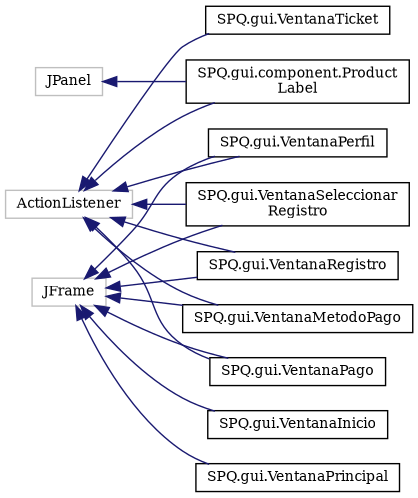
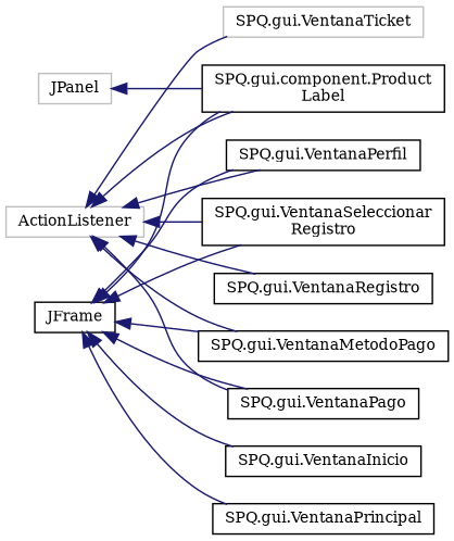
  digraph {
    fontname="DejaVu Serif"
    rankdir=LR
    node [color=black fillcolor=white fontname="DejaVu Serif" fontsize=10 shape=record style=filled]
    edge [color=midnightblue dir=back fontname="DejaVu Serif" fontsize=10 labelfontname=Helvetica labelfontsize=10 style=solid]
    n1 [color=grey75 height=0.2 label=ActionListener width=0.4]
    n2 [height=0.2 label="SPQ.gui.component.Product\lLabel" width=0.4]
    n3 [height=0.2 label="SPQ.gui.VentanaMetodoPago" width=0.4]
    n4 [height=0.2 label="SPQ.gui.VentanaPago" width=0.4]
    n5 [height=0.2 label="SPQ.gui.VentanaPerfil" width=0.4]
    n6 [height=0.2 label="SPQ.gui.VentanaSeleccionar\lRegistro" width=0.4]
-   n7 [height=0.2 label="SPQ.gui.VentanaTicket" width=0.4]
+   n7 [color=grey75 height=0.2 label="SPQ.gui.VentanaTicket" width=0.4]
    n8 [height=0.2 label="SPQ.gui.VentanaRegistro" width=0.4]
    n9 [height=0.2 label="SPQ.gui.VentanaPrincipal" width=0.4]
-   n10 [color=grey75 height=0.2 label=JFrame width=0.4]
+   n10 [height=0.2 label=JFrame width=0.4]
    n11 [height=0.2 label="SPQ.gui.VentanaInicio" width=0.4]
    n12 [color=grey75 height=0.2 label=JPanel width=0.4]
    n1 -> n2
    n1 -> n3
    n1 -> n4
    n1 -> n5
    n1 -> n6
    n1 -> n7
    n1 -> n8
    n10 -> n3
    n10 -> n4
    n10 -> n5
    n10 -> n6
-   n10 -> n8
+   n10 -> n2
    n10 -> n9
    n10 -> n11
    n12 -> n2
  }
